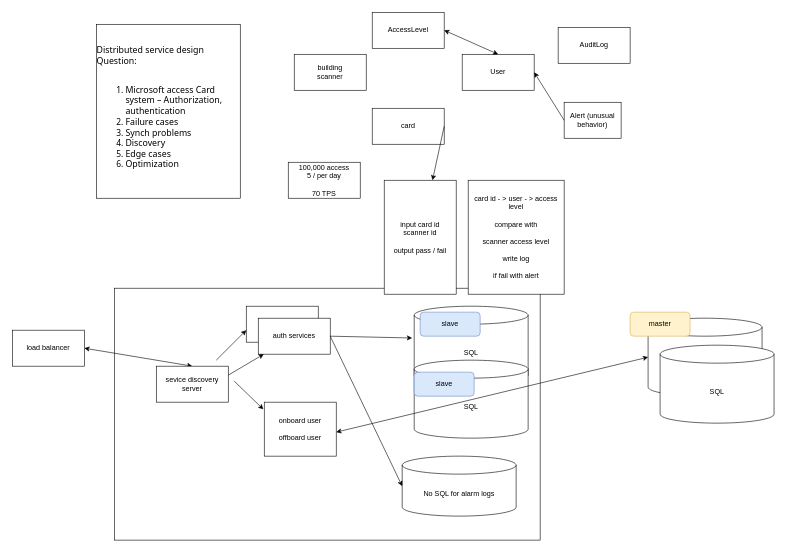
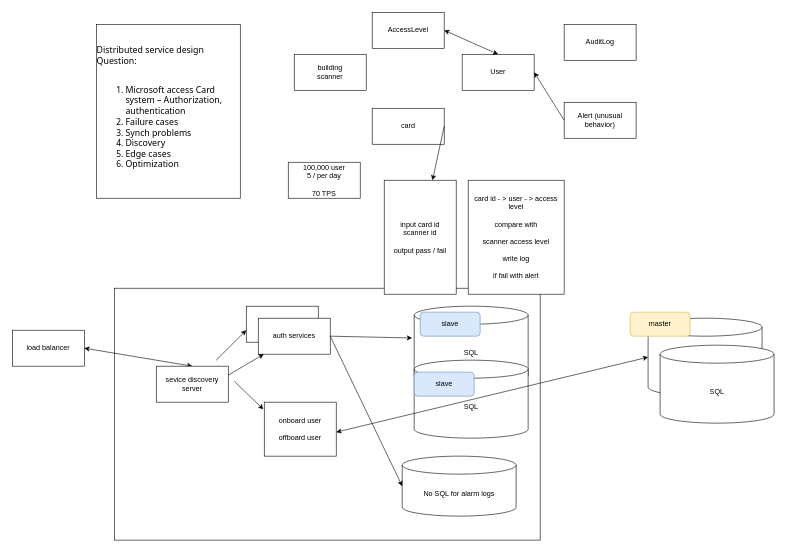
  <mxCell id="0" />
  <mxCell id="1" parent="0" />
  <mxCell id="2" value="&lt;br&gt;" style="rounded=0;whiteSpace=wrap;html=1;" vertex="1" parent="1"><mxGeometry x="190" y="480" width="710" height="420" as="geometry" /></mxCell>
  <mxCell id="3" value="&lt;div style=&quot;box-sizing: border-box; font-family: &amp;quot;Segoe UI&amp;quot;, system-ui, &amp;quot;Apple Color Emoji&amp;quot;, &amp;quot;Segoe UI Emoji&amp;quot;, sans-serif; font-size: 14px; text-align: left;&quot;&gt;&lt;span style=&quot;font-size:11pt;font-style:inherit;font-weight:inherit&quot;&gt;Distributed service design Question:&lt;/span&gt;&lt;br/&gt;&lt;ol style=&quot;font-style:inherit;font-weight:inherit&quot;&gt;&lt;br/&gt;&lt;li style=&quot;margin-left:8px;font-style:inherit;font-weight:inherit&quot;&gt;&lt;span style=&quot;font-size:11pt;font-style:inherit;font-weight:inherit&quot;&gt;Microsoft access Card system – Authorization, authentication&lt;/span&gt;&lt;/li&gt;&lt;li style=&quot;margin-left:8px;font-style:inherit;font-weight:inherit&quot;&gt;&lt;span style=&quot;font-size:11pt;font-style:inherit;font-weight:inherit&quot;&gt;Failure cases&lt;/span&gt;&lt;/li&gt;&lt;li style=&quot;margin-left:8px;font-style:inherit;font-weight:inherit&quot;&gt;&lt;span style=&quot;font-size:11pt;font-style:inherit;font-weight:inherit&quot;&gt;Synch problems&lt;/span&gt;&lt;/li&gt;&lt;li style=&quot;margin-left:8px;font-style:inherit;font-weight:inherit&quot;&gt;&lt;span style=&quot;font-size:11pt;font-style:inherit;font-weight:inherit&quot;&gt;Discovery&lt;/span&gt;&lt;/li&gt;&lt;li style=&quot;margin-left:8px;font-style:inherit;font-weight:inherit&quot;&gt;&lt;span style=&quot;font-size:11pt;font-style:inherit;font-weight:inherit&quot;&gt;Edge cases&lt;/span&gt;&lt;/li&gt;&lt;li style=&quot;margin-left:8px;font-style:inherit;font-weight:inherit&quot;&gt;&lt;span style=&quot;font-size:11pt;font-style:inherit;font-weight:inherit&quot;&gt;Optimization&lt;/span&gt;&lt;/li&gt;&lt;/ol&gt;&lt;/div&gt;" style="rounded=0;whiteSpace=wrap;html=1;" vertex="1" parent="1"><mxGeometry x="160" y="40" width="240" height="290" as="geometry" /></mxCell>
  <mxCell id="4" value="building&lt;br&gt;scanner" style="rounded=0;whiteSpace=wrap;html=1;" vertex="1" parent="1"><mxGeometry x="490" y="90" width="120" height="60" as="geometry" /></mxCell>
- <mxCell id="5" value="100,000 access&lt;br&gt;5 / per day&lt;br&gt;&lt;br&gt;70 TPS" style="rounded=0;whiteSpace=wrap;html=1;" vertex="1" parent="1"><mxGeometry x="480" y="270" width="120" height="60" as="geometry" /></mxCell>
+ <mxCell id="5" value="100,000 user&lt;br&gt;5 / per day&lt;br&gt;&lt;br&gt;70 TPS" style="rounded=0;whiteSpace=wrap;html=1;" vertex="1" parent="1"><mxGeometry x="480" y="270" width="120" height="60" as="geometry" /></mxCell>
  <mxCell id="6" value="User" style="rounded=0;whiteSpace=wrap;html=1;" vertex="1" parent="1"><mxGeometry x="770" y="90" width="120" height="60" as="geometry" /></mxCell>
  <mxCell id="7" value="AccessLevel" style="rounded=0;whiteSpace=wrap;html=1;" vertex="1" parent="1"><mxGeometry x="620" y="20" width="120" height="60" as="geometry" /></mxCell>
  <mxCell id="8" value="card" style="rounded=0;whiteSpace=wrap;html=1;" vertex="1" parent="1"><mxGeometry x="620" y="180" width="120" height="60" as="geometry" /></mxCell>
  <mxCell id="9" value="" style="endArrow=classic;html=1;rounded=0;exitX=1;exitY=0.5;exitDx=0;exitDy=0;" edge="1" parent="1" source="8" target="13"><mxGeometry width="50" height="50" relative="1" as="geometry"><mxPoint x="550" y="220" as="sourcePoint" /><mxPoint x="600" y="170" as="targetPoint" /></mxGeometry></mxCell>
  <mxCell id="10" value="" style="endArrow=classic;startArrow=classic;html=1;rounded=0;entryX=0.5;entryY=0;entryDx=0;entryDy=0;exitX=1;exitY=0.5;exitDx=0;exitDy=0;" edge="1" parent="1" source="7" target="6"><mxGeometry width="50" height="50" relative="1" as="geometry"><mxPoint x="560" y="100" as="sourcePoint" /><mxPoint x="630" y="60" as="targetPoint" /></mxGeometry></mxCell>
- <mxCell id="11" value="AuditLog" style="rounded=0;whiteSpace=wrap;html=1;" vertex="1" parent="1"><mxGeometry x="930" y="45" width="120" height="60" as="geometry" /></mxCell>
- <mxCell id="12" value="Alert (unusual behavior)" style="rounded=0;whiteSpace=wrap;html=1;" vertex="1" parent="1"><mxGeometry x="940" y="170" width="95" height="60" as="geometry" /></mxCell>
+ <mxCell id="11" value="AuditLog" style="rounded=0;whiteSpace=wrap;html=1;" vertex="1" parent="1"><mxGeometry x="940" y="40" width="120" height="60" as="geometry" /></mxCell>
+ <mxCell id="12" value="Alert (unusual behavior)" style="rounded=0;whiteSpace=wrap;html=1;" vertex="1" parent="1"><mxGeometry x="940" y="170" width="120" height="60" as="geometry" /></mxCell>
  <mxCell id="13" value="input card id&lt;br&gt;scanner&amp;nbsp;id&lt;br&gt;&lt;br&gt;output pass / fail" style="rounded=0;whiteSpace=wrap;html=1;" vertex="1" parent="1"><mxGeometry x="640" y="300" width="120" height="190" as="geometry" /></mxCell>
  <mxCell id="14" value="&lt;span style=&quot;&quot;&gt;card id - &amp;gt; user - &amp;gt; access level&lt;br&gt;&lt;br&gt;compare with&lt;br&gt;&lt;br&gt;scanner access level&lt;br&gt;&lt;br&gt;write log&lt;br&gt;&lt;br&gt;if fail with alert&lt;br&gt;&lt;/span&gt;" style="rounded=0;whiteSpace=wrap;html=1;" vertex="1" parent="1"><mxGeometry x="780" y="300" width="160" height="190" as="geometry" /></mxCell>
  <mxCell id="15" value="" style="endArrow=classic;html=1;rounded=0;entryX=1;entryY=0.5;entryDx=0;entryDy=0;exitX=0;exitY=0.5;exitDx=0;exitDy=0;" edge="1" parent="1" source="12" target="6"><mxGeometry width="50" height="50" relative="1" as="geometry"><mxPoint x="590" y="320" as="sourcePoint" /><mxPoint x="640" y="270" as="targetPoint" /></mxGeometry></mxCell>
  <mxCell id="16" value="load balancer" style="rounded=0;whiteSpace=wrap;html=1;" vertex="1" parent="1"><mxGeometry x="20" y="550" width="120" height="60" as="geometry" /></mxCell>
  <mxCell id="17" value="auth services" style="rounded=0;whiteSpace=wrap;html=1;" vertex="1" parent="1"><mxGeometry x="410" y="510" width="120" height="60" as="geometry" /></mxCell>
  <mxCell id="18" value="auth services" style="rounded=0;whiteSpace=wrap;html=1;" vertex="1" parent="1"><mxGeometry x="430" y="530" width="120" height="60" as="geometry" /></mxCell>
  <mxCell id="19" value="SQL" style="shape=cylinder3;whiteSpace=wrap;html=1;boundedLbl=1;backgroundOutline=1;size=15;" vertex="1" parent="1"><mxGeometry x="690" y="510" width="190" height="130" as="geometry" /></mxCell>
  <mxCell id="20" value="No SQL for alarm logs" style="shape=cylinder3;whiteSpace=wrap;html=1;boundedLbl=1;backgroundOutline=1;size=15;" vertex="1" parent="1"><mxGeometry x="670" y="760" width="190" height="100" as="geometry" /></mxCell>
  <mxCell id="21" value="" style="endArrow=classic;html=1;rounded=0;entryX=-0.018;entryY=0.408;entryDx=0;entryDy=0;entryPerimeter=0;exitX=1;exitY=0.5;exitDx=0;exitDy=0;" edge="1" parent="1" source="18" target="19"><mxGeometry width="50" height="50" relative="1" as="geometry"><mxPoint x="590" y="600" as="sourcePoint" /><mxPoint x="640" y="550" as="targetPoint" /></mxGeometry></mxCell>
  <mxCell id="22" value="" style="endArrow=classic;startArrow=classic;html=1;rounded=0;entryX=0.5;entryY=0;entryDx=0;entryDy=0;exitX=1;exitY=0.5;exitDx=0;exitDy=0;" edge="1" parent="1" source="16" target="31"><mxGeometry width="50" height="50" relative="1" as="geometry"><mxPoint x="590" y="600" as="sourcePoint" /><mxPoint x="640" y="550" as="targetPoint" /></mxGeometry></mxCell>
  <mxCell id="23" value="" style="endArrow=classic;html=1;rounded=0;entryX=0;entryY=0.5;entryDx=0;entryDy=0;entryPerimeter=0;exitX=1;exitY=0.5;exitDx=0;exitDy=0;" edge="1" parent="1" source="18" target="20"><mxGeometry width="50" height="50" relative="1" as="geometry"><mxPoint x="590" y="610" as="sourcePoint" /><mxPoint x="640" y="560" as="targetPoint" /></mxGeometry></mxCell>
  <mxCell id="24" value="SQL" style="shape=cylinder3;whiteSpace=wrap;html=1;boundedLbl=1;backgroundOutline=1;size=15;" vertex="1" parent="1"><mxGeometry x="1080" y="530" width="190" height="130" as="geometry" /></mxCell>
  <mxCell id="25" value="SQL" style="shape=cylinder3;whiteSpace=wrap;html=1;boundedLbl=1;backgroundOutline=1;size=15;" vertex="1" parent="1"><mxGeometry x="690" y="600" width="190" height="130" as="geometry" /></mxCell>
  <mxCell id="26" value="onboard user&lt;br&gt;&lt;br&gt;offboard user" style="rounded=0;whiteSpace=wrap;html=1;" vertex="1" parent="1"><mxGeometry x="440" y="670" width="120" height="90" as="geometry" /></mxCell>
  <mxCell id="27" value="" style="endArrow=classic;startArrow=classic;html=1;rounded=0;entryX=0;entryY=0.5;entryDx=0;entryDy=0;entryPerimeter=0;" edge="1" parent="1" target="24"><mxGeometry width="50" height="50" relative="1" as="geometry"><mxPoint x="560" y="720" as="sourcePoint" /><mxPoint x="610" y="670" as="targetPoint" /></mxGeometry></mxCell>
  <mxCell id="28" value="master" style="rounded=1;whiteSpace=wrap;html=1;fillColor=#fff2cc;strokeColor=#d6b656;" vertex="1" parent="1"><mxGeometry x="1050" y="520" width="100" height="40" as="geometry" /></mxCell>
  <mxCell id="29" value="slave" style="rounded=1;whiteSpace=wrap;html=1;fillColor=#dae8fc;strokeColor=#6c8ebf;" vertex="1" parent="1"><mxGeometry x="700" y="520" width="100" height="40" as="geometry" /></mxCell>
  <mxCell id="30" value="slave" style="rounded=1;whiteSpace=wrap;html=1;fillColor=#dae8fc;strokeColor=#6c8ebf;" vertex="1" parent="1"><mxGeometry x="690" y="620" width="100" height="40" as="geometry" /></mxCell>
  <mxCell id="31" value="sevice discovery server" style="rounded=0;whiteSpace=wrap;html=1;" vertex="1" parent="1"><mxGeometry x="260" y="610" width="120" height="60" as="geometry" /></mxCell>
  <mxCell id="32" value="" style="endArrow=classic;html=1;rounded=0;" edge="1" parent="1"><mxGeometry width="50" height="50" relative="1" as="geometry"><mxPoint x="360" y="600" as="sourcePoint" /><mxPoint x="410" y="550" as="targetPoint" /></mxGeometry></mxCell>
  <mxCell id="33" value="" style="endArrow=classic;html=1;rounded=0;exitX=1;exitY=0.25;exitDx=0;exitDy=0;" edge="1" parent="1" source="31" target="18"><mxGeometry width="50" height="50" relative="1" as="geometry"><mxPoint x="370" y="610" as="sourcePoint" /><mxPoint x="420" y="560" as="targetPoint" /></mxGeometry></mxCell>
  <mxCell id="34" value="" style="endArrow=classic;html=1;rounded=0;exitX=1;exitY=0.25;exitDx=0;exitDy=0;entryX=-0.012;entryY=0.133;entryDx=0;entryDy=0;entryPerimeter=0;" edge="1" parent="1" target="26"><mxGeometry width="50" height="50" relative="1" as="geometry"><mxPoint x="390" y="635" as="sourcePoint" /><mxPoint x="450" y="610" as="targetPoint" /></mxGeometry></mxCell>
  <mxCell id="35" value="SQL" style="shape=cylinder3;whiteSpace=wrap;html=1;boundedLbl=1;backgroundOutline=1;size=15;" vertex="1" parent="1"><mxGeometry x="1100" y="575" width="190" height="130" as="geometry" /></mxCell>
